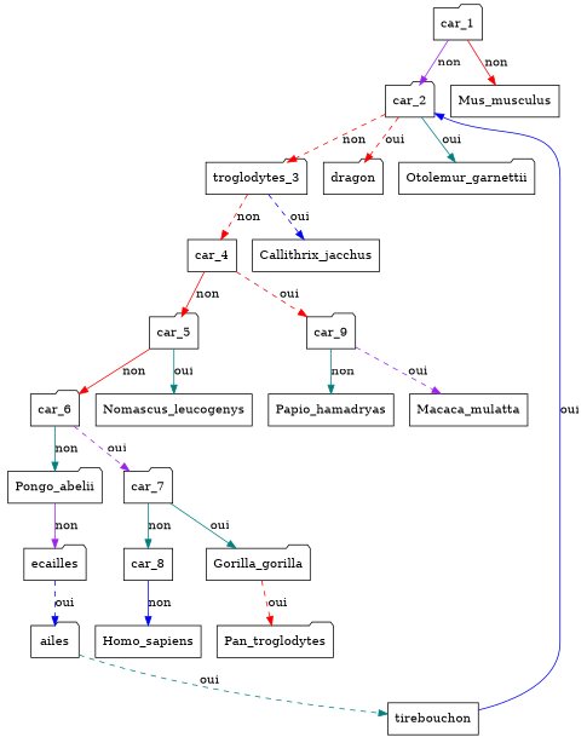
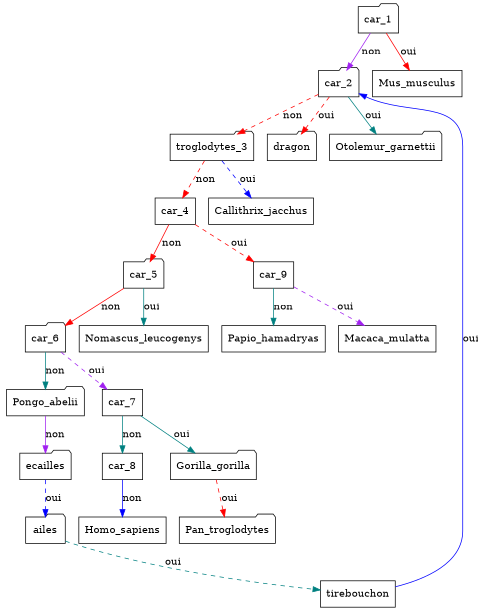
  digraph {
    node [shape=folder]
    edge [color=red style=solid]
    car_1
    car_2
    Mus_musculus [shape=box]
    n4 [label=troglodytes_3]
    dragon
    Otolemur_garnettii
    car_4 [shape=box]
    Callithrix_jacchus [shape=box]
    car_5
-   car_9
+   car_9 [shape=box]
    car_6
    Nomascus_leucogenys [shape=box]
    Papio_hamadryas [shape=box]
    Macaca_mulatta [shape=box]
    Pongo_abelii
-   car_7
+   car_7 [shape=box]
    ecailles
    car_8 [shape=box]
    Gorilla_gorilla
    ailes
    tirebouchon [shape=box]
    Homo_sapiens [shape=box]
    Pan_troglodytes
    car_1 -> car_2 [color=purple label=non]
-   car_1 -> Mus_musculus [label=non]
+   car_1 -> Mus_musculus [label=oui]
    car_2 -> n4 [label=non style=dashed]
    car_2 -> dragon [label=oui style=dashed]
    car_2 -> Otolemur_garnettii [color=teal label=oui]
    n4 -> car_4 [label=non style=dashed]
    n4 -> Callithrix_jacchus [color=blue label=oui style=dashed]
    car_4 -> car_5 [label=non]
    car_4 -> car_9 [label=oui style=dashed]
    car_5 -> car_6 [label=non]
    car_5 -> Nomascus_leucogenys [color=teal label=oui]
    car_9 -> Papio_hamadryas [color=teal label=non]
    car_9 -> Macaca_mulatta [color=purple label=oui style=dashed]
    car_6 -> Pongo_abelii [color=teal label=non]
    car_6 -> car_7 [color=purple label=oui style=dashed]
    Pongo_abelii -> ecailles [color=purple label=non]
    car_7 -> car_8 [color=teal label=non]
    car_7 -> Gorilla_gorilla [color=teal label=oui]
    ecailles -> ailes [color=blue label=oui style=dashed]
    car_8 -> Homo_sapiens [color=blue label=non]
    Gorilla_gorilla -> Pan_troglodytes [label=oui style=dashed]
    ailes -> tirebouchon [color=teal label=oui style=dashed]
    tirebouchon -> car_2 [color=blue label=oui]
  }
